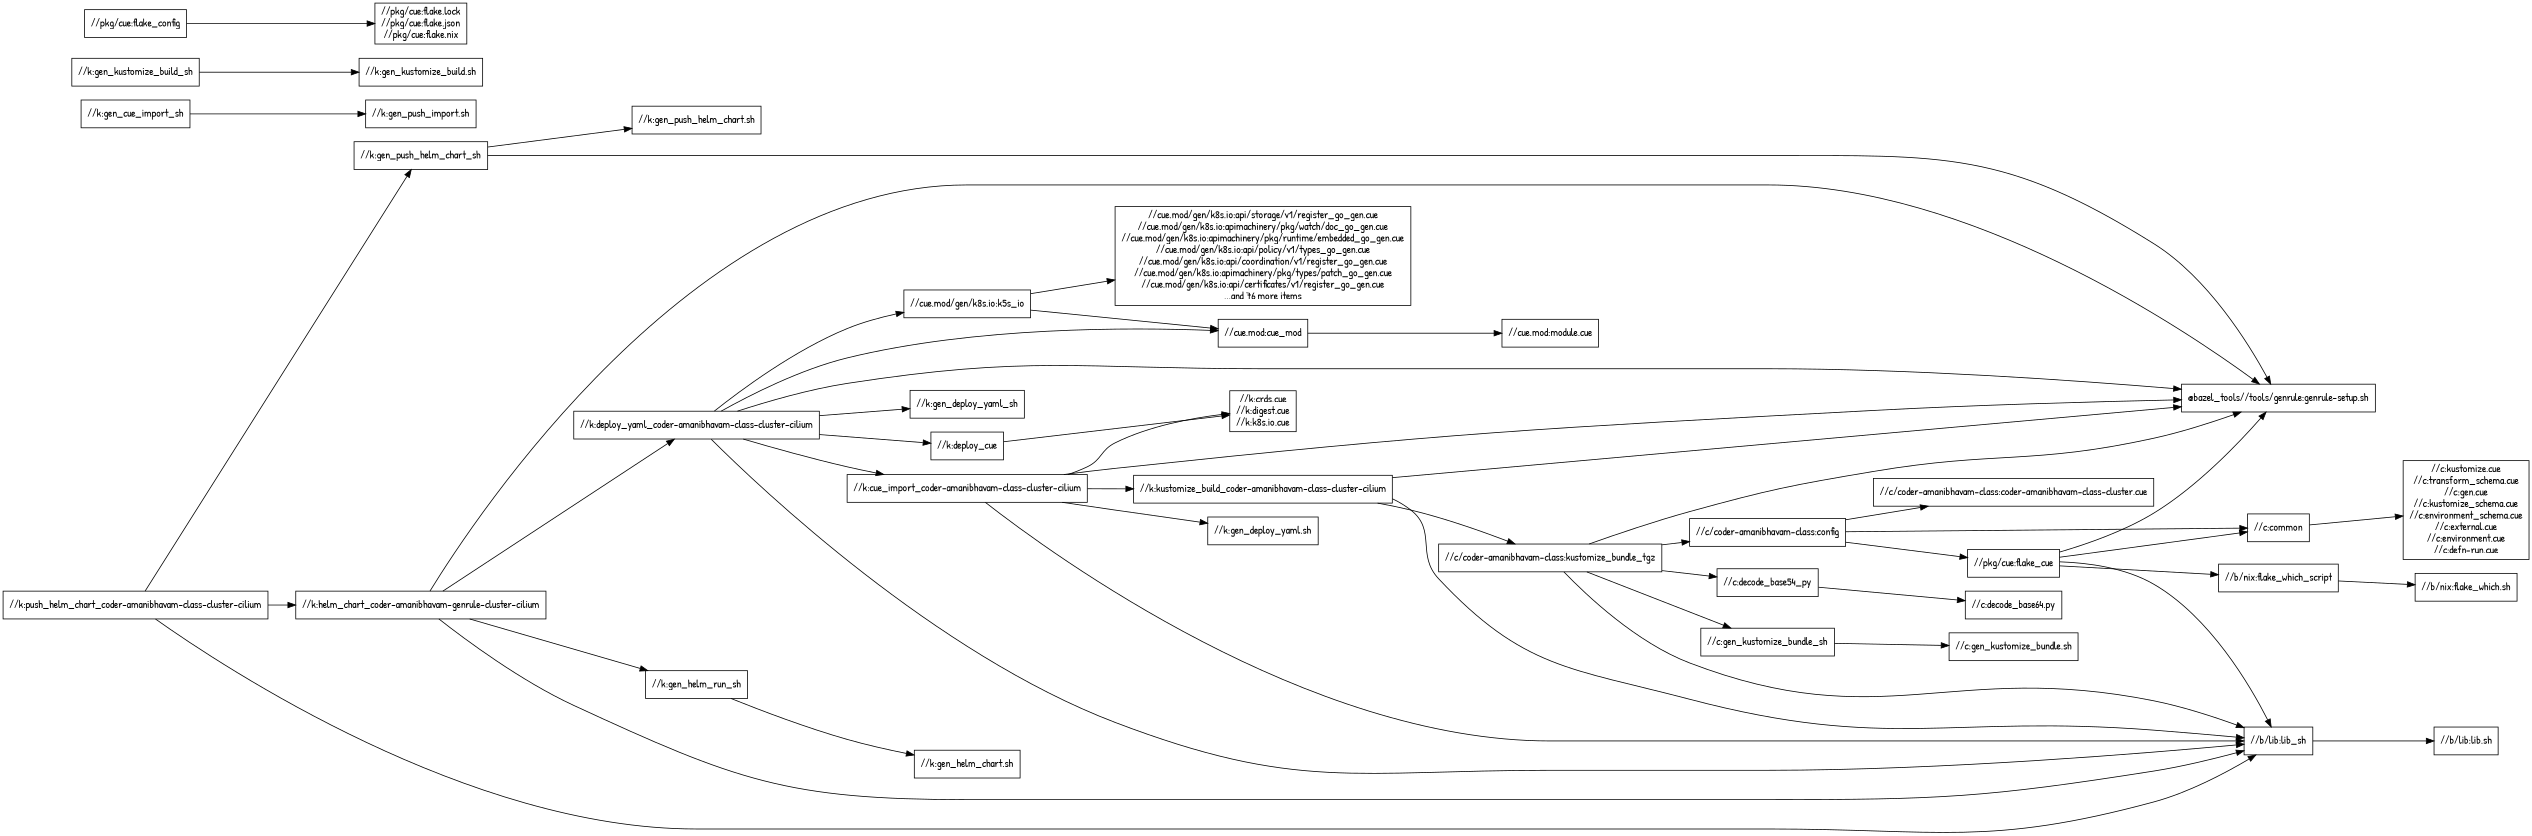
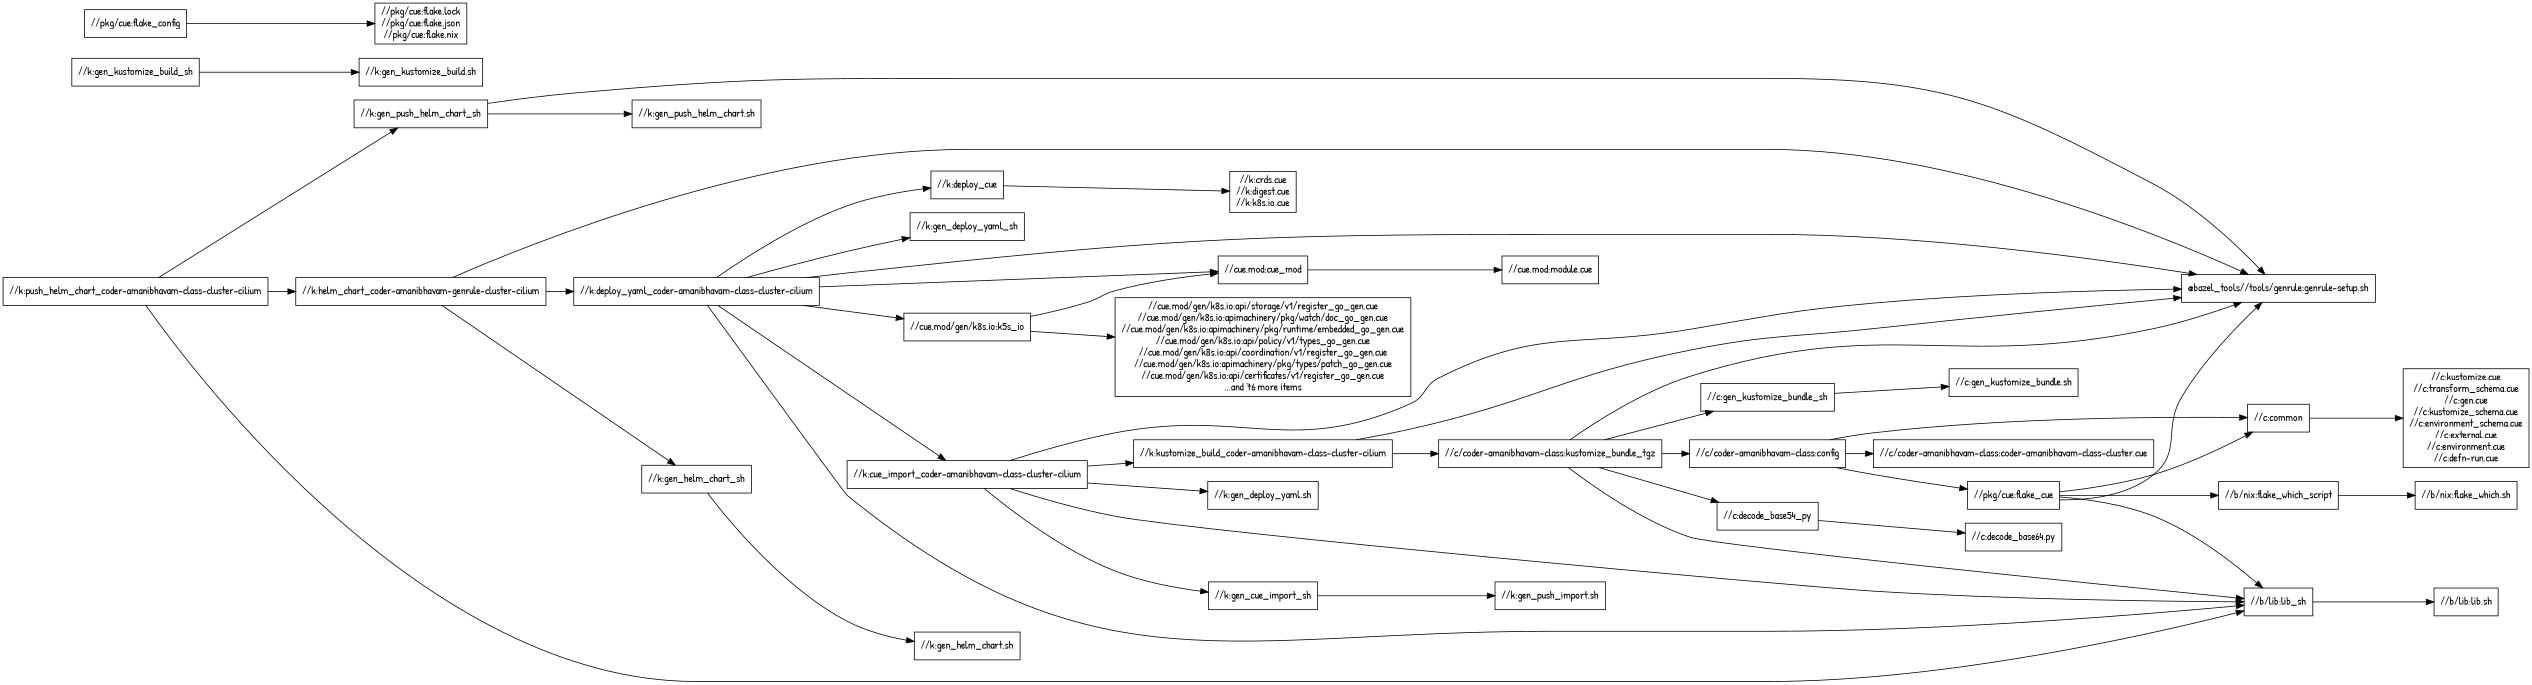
  digraph {
    fontname="Patrick Hand"
    rankdir=LR
    node [fontname="Patrick Hand" shape=box]
    edge [fontname="Patrick Hand"]
    n1 [label="//k:helm_chart_coder-amanibhavam-genrule-cluster-cilium"]
    "//k:push_helm_chart_coder-amanibhavam-class-cluster-cilium"
    "//k:gen_push_helm_chart_sh"
    "//b/lib:lib_sh"
    "@bazel_tools//tools/genrule:genrule-setup.sh"
    "//k:deploy_yaml_coder-amanibhavam-class-cluster-cilium"
-   "//k:gen_helm_chart_sh" [label="//k:gen_helm_run_sh"]
+   "//k:gen_helm_chart_sh"
    "//k:gen_push_helm_chart.sh"
    "//b/lib:lib.sh"
    "//k:cue_import_coder-amanibhavam-class-cluster-cilium"
    "//k:deploy_cue"
    "//k:gen_deploy_yaml_sh"
    "//cue.mod:cue_mod"
    n14 [label="//cue.mod/gen/k8s.io:k5s_io"]
    "//k:gen_helm_chart.sh"
    "//k:kustomize_build_coder-amanibhavam-class-cluster-cilium"
    "//k:gen_cue_import_sh"
    "//k:gen_deploy_yaml.sh"
    "//k:crds.cue\n//k:digest.cue\n//k:k8s.io.cue"
    "//cue.mod:module.cue"
    "//cue.mod/gen/k8s.io:api/storage/v1/register_go_gen.cue\n//cue.mod/gen/k8s.io:apimachinery/pkg/watch/doc_go_gen.cue\n//cue.mod/gen/k8s.io:apimachinery/pkg/runtime/embedded_go_gen.cue\n//cue.mod/gen/k8s.io:api/policy/v1/types_go_gen.cue\n//cue.mod/gen/k8s.io:api/coordination/v1/register_go_gen.cue\n//cue.mod/gen/k8s.io:apimachinery/pkg/types/patch_go_gen.cue\n//cue.mod/gen/k8s.io:api/certificates/v1/register_go_gen.cue\n...and 76 more items"
    "//c/coder-amanibhavam-class:kustomize_bundle_tgz"
    n23 [label="//k:gen_push_import.sh"]
    "//k:gen_kustomize_build_sh"
    "//k:gen_kustomize_build.sh"
    "//c/coder-amanibhavam-class:config"
    "//c:gen_kustomize_bundle_sh"
    n28 [label="//c:decode_base54_py"]
    "//pkg/cue:flake_cue"
    "//c/coder-amanibhavam-class:coder-amanibhavam-class-cluster.cue"
    "//c:common"
    "//c:gen_kustomize_bundle.sh"
    "//c:decode_base64.py"
    "//b/nix:flake_which_script"
    "//c:kustomize.cue\n//c:transform_schema.cue\n//c:gen.cue\n//c:kustomize_schema.cue\n//c:environment_schema.cue\n//c:external.cue\n//c:environment.cue\n//c:defn-run.cue"
    "//pkg/cue:flake_config"
    "//pkg/cue:flake.lock\n//pkg/cue:flake.json\n//pkg/cue:flake.nix"
    "//b/nix:flake_which.sh"
-   n1 -> "//b/lib:lib_sh"
    n1 -> "@bazel_tools//tools/genrule:genrule-setup.sh"
    n1 -> "//k:deploy_yaml_coder-amanibhavam-class-cluster-cilium"
    n1 -> "//k:gen_helm_chart_sh"
    "//k:push_helm_chart_coder-amanibhavam-class-cluster-cilium" -> n1
    "//k:push_helm_chart_coder-amanibhavam-class-cluster-cilium" -> "//k:gen_push_helm_chart_sh"
    "//k:push_helm_chart_coder-amanibhavam-class-cluster-cilium" -> "//b/lib:lib_sh"
    "//k:gen_push_helm_chart_sh" -> "@bazel_tools//tools/genrule:genrule-setup.sh"
    "//k:gen_push_helm_chart_sh" -> "//k:gen_push_helm_chart.sh"
    "//b/lib:lib_sh" -> "//b/lib:lib.sh"
    "//k:deploy_yaml_coder-amanibhavam-class-cluster-cilium" -> "//b/lib:lib_sh"
    "//k:deploy_yaml_coder-amanibhavam-class-cluster-cilium" -> "@bazel_tools//tools/genrule:genrule-setup.sh"
    "//k:deploy_yaml_coder-amanibhavam-class-cluster-cilium" -> "//k:cue_import_coder-amanibhavam-class-cluster-cilium"
    "//k:deploy_yaml_coder-amanibhavam-class-cluster-cilium" -> "//k:deploy_cue"
    "//k:deploy_yaml_coder-amanibhavam-class-cluster-cilium" -> "//k:gen_deploy_yaml_sh"
    "//k:deploy_yaml_coder-amanibhavam-class-cluster-cilium" -> "//cue.mod:cue_mod"
    "//k:deploy_yaml_coder-amanibhavam-class-cluster-cilium" -> n14
    "//k:gen_helm_chart_sh" -> "//k:gen_helm_chart.sh"
    "//k:cue_import_coder-amanibhavam-class-cluster-cilium" -> "//b/lib:lib_sh"
    "//k:cue_import_coder-amanibhavam-class-cluster-cilium" -> "@bazel_tools//tools/genrule:genrule-setup.sh"
    "//k:cue_import_coder-amanibhavam-class-cluster-cilium" -> "//k:kustomize_build_coder-amanibhavam-class-cluster-cilium"
-   "//k:cue_import_coder-amanibhavam-class-cluster-cilium" -> "//k:crds.cue\n//k:digest.cue\n//k:k8s.io.cue"
+   "//k:cue_import_coder-amanibhavam-class-cluster-cilium" -> "//k:gen_cue_import_sh"
    "//k:cue_import_coder-amanibhavam-class-cluster-cilium" -> "//k:gen_deploy_yaml.sh"
    "//k:deploy_cue" -> "//k:crds.cue\n//k:digest.cue\n//k:k8s.io.cue"
    "//cue.mod:cue_mod" -> "//cue.mod:module.cue"
    n14 -> "//cue.mod:cue_mod"
    n14 -> "//cue.mod/gen/k8s.io:api/storage/v1/register_go_gen.cue\n//cue.mod/gen/k8s.io:apimachinery/pkg/watch/doc_go_gen.cue\n//cue.mod/gen/k8s.io:apimachinery/pkg/runtime/embedded_go_gen.cue\n//cue.mod/gen/k8s.io:api/policy/v1/types_go_gen.cue\n//cue.mod/gen/k8s.io:api/coordination/v1/register_go_gen.cue\n//cue.mod/gen/k8s.io:apimachinery/pkg/types/patch_go_gen.cue\n//cue.mod/gen/k8s.io:api/certificates/v1/register_go_gen.cue\n...and 76 more items"
-   "//k:kustomize_build_coder-amanibhavam-class-cluster-cilium" -> "//b/lib:lib_sh"
    "//k:kustomize_build_coder-amanibhavam-class-cluster-cilium" -> "@bazel_tools//tools/genrule:genrule-setup.sh"
    "//k:kustomize_build_coder-amanibhavam-class-cluster-cilium" -> "//c/coder-amanibhavam-class:kustomize_bundle_tgz"
    "//k:gen_cue_import_sh" -> n23
    "//c/coder-amanibhavam-class:kustomize_bundle_tgz" -> "//b/lib:lib_sh"
    "//c/coder-amanibhavam-class:kustomize_bundle_tgz" -> "@bazel_tools//tools/genrule:genrule-setup.sh"
    "//c/coder-amanibhavam-class:kustomize_bundle_tgz" -> "//c/coder-amanibhavam-class:config"
    "//c/coder-amanibhavam-class:kustomize_bundle_tgz" -> "//c:gen_kustomize_bundle_sh"
    "//c/coder-amanibhavam-class:kustomize_bundle_tgz" -> n28
    "//k:gen_kustomize_build_sh" -> "//k:gen_kustomize_build.sh"
    "//c/coder-amanibhavam-class:config" -> "//pkg/cue:flake_cue"
    "//c/coder-amanibhavam-class:config" -> "//c/coder-amanibhavam-class:coder-amanibhavam-class-cluster.cue"
    "//c/coder-amanibhavam-class:config" -> "//c:common"
    "//c:gen_kustomize_bundle_sh" -> "//c:gen_kustomize_bundle.sh"
    n28 -> "//c:decode_base64.py"
    "//pkg/cue:flake_cue" -> "//b/lib:lib_sh"
    "//pkg/cue:flake_cue" -> "@bazel_tools//tools/genrule:genrule-setup.sh"
    "//pkg/cue:flake_cue" -> "//c:common"
    "//pkg/cue:flake_cue" -> "//b/nix:flake_which_script"
    "//c:common" -> "//c:kustomize.cue\n//c:transform_schema.cue\n//c:gen.cue\n//c:kustomize_schema.cue\n//c:environment_schema.cue\n//c:external.cue\n//c:environment.cue\n//c:defn-run.cue"
    "//b/nix:flake_which_script" -> "//b/nix:flake_which.sh"
    "//pkg/cue:flake_config" -> "//pkg/cue:flake.lock\n//pkg/cue:flake.json\n//pkg/cue:flake.nix"
  }
